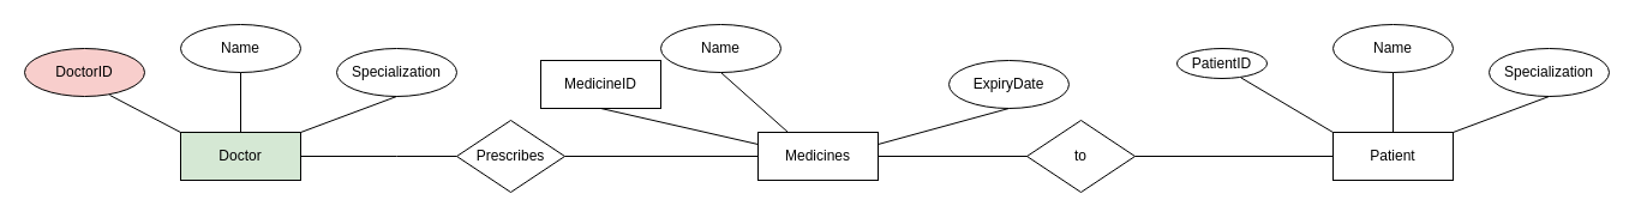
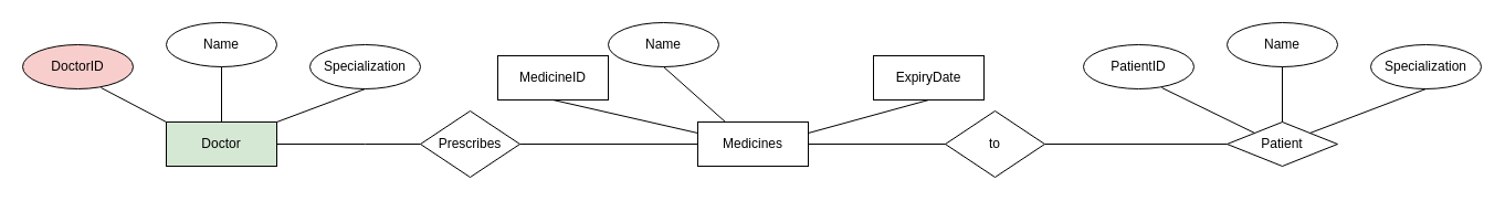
  <mxCell id="0" />
  <mxCell id="1" parent="0" />
  <mxCell id="2" value="Doctor" style="whiteSpace=wrap;html=1;align=center;fillColor=#d5e8d4;" vertex="1" parent="1"><mxGeometry x="150" y="110" width="100" height="40" as="geometry" /></mxCell>
  <mxCell id="3" value="Name" style="ellipse;whiteSpace=wrap;html=1;align=center;" vertex="1" parent="1"><mxGeometry x="150" y="20" width="100" height="40" as="geometry" /></mxCell>
  <mxCell id="4" value="Specialization" style="ellipse;whiteSpace=wrap;html=1;align=center;" vertex="1" parent="1"><mxGeometry x="280" y="40" width="100" height="40" as="geometry" /></mxCell>
  <mxCell id="5" value="" style="endArrow=none;html=1;rounded=0;entryX=0.5;entryY=0;entryDx=0;entryDy=0;exitX=0.5;exitY=1;exitDx=0;exitDy=0;" edge="1" parent="1" source="3" target="2"><mxGeometry relative="1" as="geometry"><mxPoint x="151" y="80" as="sourcePoint" /><mxPoint x="311" y="80" as="targetPoint" /></mxGeometry></mxCell>
  <mxCell id="6" value="" style="endArrow=none;html=1;rounded=0;entryX=1;entryY=0;entryDx=0;entryDy=0;exitX=0.5;exitY=1;exitDx=0;exitDy=0;" edge="1" parent="1" source="4" target="2"><mxGeometry relative="1" as="geometry"><mxPoint x="179" y="69" as="sourcePoint" /><mxPoint x="228" y="110" as="targetPoint" /></mxGeometry></mxCell>
  <mxCell id="7" value="Medicines" style="whiteSpace=wrap;html=1;align=center;" vertex="1" parent="1"><mxGeometry x="631" y="110" width="100" height="40" as="geometry" /></mxCell>
  <mxCell id="8" value="Name" style="ellipse;whiteSpace=wrap;html=1;align=center;" vertex="1" parent="1"><mxGeometry x="550" y="20" width="100" height="40" as="geometry" /></mxCell>
- <mxCell id="9" value="ExpiryDate" style="ellipse;whiteSpace=wrap;html=1;align=center;" vertex="1" parent="1"><mxGeometry x="790" y="50" width="100" height="40" as="geometry" /></mxCell>
+ <mxCell id="9" value="ExpiryDate" style="whiteSpace=wrap;html=1;align=center;rounded=0;" vertex="1" parent="1"><mxGeometry x="790" y="50" width="100" height="40" as="geometry" /></mxCell>
  <mxCell id="10" value="" style="endArrow=none;html=1;rounded=0;entryX=0.25;entryY=0;entryDx=0;entryDy=0;exitX=0.5;exitY=1;exitDx=0;exitDy=0;" edge="1" parent="1" source="8" target="7"><mxGeometry relative="1" as="geometry"><mxPoint x="611" y="80" as="sourcePoint" /><mxPoint x="771" y="80" as="targetPoint" /></mxGeometry></mxCell>
  <mxCell id="11" value="" style="endArrow=none;html=1;rounded=0;entryX=1;entryY=0.25;entryDx=0;entryDy=0;exitX=0.5;exitY=1;exitDx=0;exitDy=0;" edge="1" parent="1" source="9" target="7"><mxGeometry relative="1" as="geometry"><mxPoint x="639" y="69" as="sourcePoint" /><mxPoint x="688" y="110" as="targetPoint" /></mxGeometry></mxCell>
  <mxCell id="12" value="" style="endArrow=none;html=1;rounded=0;exitX=0;exitY=0;exitDx=0;exitDy=0;entryX=0.71;entryY=0.975;entryDx=0;entryDy=0;entryPerimeter=0;" edge="1" parent="1" source="2" target="13"><mxGeometry relative="1" as="geometry"><mxPoint x="310" y="90" as="sourcePoint" /><mxPoint x="90" y="80" as="targetPoint" /></mxGeometry></mxCell>
  <mxCell id="13" value="DoctorID" style="ellipse;whiteSpace=wrap;html=1;align=center;fillColor=#f8cecc;" vertex="1" parent="1"><mxGeometry x="20" y="40" width="100" height="40" as="geometry" /></mxCell>
  <mxCell id="14" value="MedicineID" style="whiteSpace=wrap;html=1;align=center;rounded=0;" vertex="1" parent="1"><mxGeometry x="450" y="50" width="100" height="40" as="geometry" /></mxCell>
  <mxCell id="15" value="" style="endArrow=none;html=1;rounded=0;entryX=0;entryY=0.25;entryDx=0;entryDy=0;exitX=0.5;exitY=1;exitDx=0;exitDy=0;" edge="1" parent="1" source="14" target="7"><mxGeometry relative="1" as="geometry"><mxPoint x="541" y="120" as="sourcePoint" /><mxPoint x="586" y="150" as="targetPoint" /></mxGeometry></mxCell>
- <mxCell id="16" value="Patient" style="whiteSpace=wrap;html=1;align=center;" vertex="1" parent="1"><mxGeometry x="1110" y="110" width="100" height="40" as="geometry" /></mxCell>
+ <mxCell id="16" value="Patient" style="rhombus;whiteSpace=wrap;html=1;align=center;" vertex="1" parent="1"><mxGeometry x="1110" y="110" width="100" height="40" as="geometry" /></mxCell>
  <mxCell id="17" value="Name" style="ellipse;whiteSpace=wrap;html=1;align=center;" vertex="1" parent="1"><mxGeometry x="1110" y="20" width="100" height="40" as="geometry" /></mxCell>
  <mxCell id="18" value="Specialization" style="ellipse;whiteSpace=wrap;html=1;align=center;" vertex="1" parent="1"><mxGeometry x="1240" y="40" width="100" height="40" as="geometry" /></mxCell>
  <mxCell id="19" value="" style="endArrow=none;html=1;rounded=0;entryX=0.5;entryY=0;entryDx=0;entryDy=0;exitX=0.5;exitY=1;exitDx=0;exitDy=0;" edge="1" parent="1" source="17" target="16"><mxGeometry relative="1" as="geometry"><mxPoint x="1111" y="80" as="sourcePoint" /><mxPoint x="1271" y="80" as="targetPoint" /></mxGeometry></mxCell>
  <mxCell id="20" value="" style="endArrow=none;html=1;rounded=0;entryX=1;entryY=0;entryDx=0;entryDy=0;exitX=0.5;exitY=1;exitDx=0;exitDy=0;" edge="1" parent="1" source="18" target="16"><mxGeometry relative="1" as="geometry"><mxPoint x="1139" y="69" as="sourcePoint" /><mxPoint x="1188" y="110" as="targetPoint" /></mxGeometry></mxCell>
  <mxCell id="21" value="" style="endArrow=none;html=1;rounded=0;exitX=0;exitY=0;exitDx=0;exitDy=0;entryX=0.71;entryY=0.975;entryDx=0;entryDy=0;entryPerimeter=0;" edge="1" parent="1" source="16" target="22"><mxGeometry relative="1" as="geometry"><mxPoint x="1270" y="90" as="sourcePoint" /><mxPoint x="1050" y="80" as="targetPoint" /></mxGeometry></mxCell>
- <mxCell id="22" value="PatientID" style="ellipse;whiteSpace=wrap;html=1;align=center;" vertex="1" parent="1"><mxGeometry x="980" y="40" width="75" height="25" as="geometry" /></mxCell>
+ <mxCell id="22" value="PatientID" style="ellipse;whiteSpace=wrap;html=1;align=center;" vertex="1" parent="1"><mxGeometry x="980" y="40" width="100" height="40" as="geometry" /></mxCell>
  <mxCell id="23" value="" style="endArrow=none;html=1;rounded=0;entryX=0;entryY=0.5;entryDx=0;entryDy=0;" edge="1" parent="1" target="24"><mxGeometry relative="1" as="geometry"><mxPoint x="250" y="130" as="sourcePoint" /><mxPoint x="370" y="130" as="targetPoint" /><Array as="points"><mxPoint x="330" y="130" /></Array></mxGeometry></mxCell>
  <mxCell id="24" value="Prescribes" style="shape=rhombus;perimeter=rhombusPerimeter;whiteSpace=wrap;html=1;align=center;" vertex="1" parent="1"><mxGeometry x="380" y="100" width="90" height="60" as="geometry" /></mxCell>
  <mxCell id="25" value="" style="endArrow=none;html=1;rounded=0;exitX=1;exitY=0.5;exitDx=0;exitDy=0;entryX=0;entryY=0.5;entryDx=0;entryDy=0;" edge="1" parent="1" source="24" target="7"><mxGeometry relative="1" as="geometry"><mxPoint x="370" y="170" as="sourcePoint" /><mxPoint x="611" y="130" as="targetPoint" /></mxGeometry></mxCell>
  <mxCell id="26" value="" style="endArrow=none;html=1;rounded=0;exitX=1;exitY=0.5;exitDx=0;exitDy=0;" edge="1" parent="1" source="7"><mxGeometry relative="1" as="geometry"><mxPoint x="770" y="190" as="sourcePoint" /><mxPoint x="860" y="130" as="targetPoint" /></mxGeometry></mxCell>
  <mxCell id="27" value="to" style="shape=rhombus;perimeter=rhombusPerimeter;whiteSpace=wrap;html=1;align=center;" vertex="1" parent="1"><mxGeometry x="855" y="100" width="90" height="60" as="geometry" /></mxCell>
  <mxCell id="28" value="" style="endArrow=none;html=1;rounded=0;exitX=1;exitY=0.5;exitDx=0;exitDy=0;entryX=0;entryY=0.5;entryDx=0;entryDy=0;" edge="1" parent="1" source="27" target="16"><mxGeometry relative="1" as="geometry"><mxPoint x="741" y="140" as="sourcePoint" /><mxPoint x="870" y="140" as="targetPoint" /></mxGeometry></mxCell>
